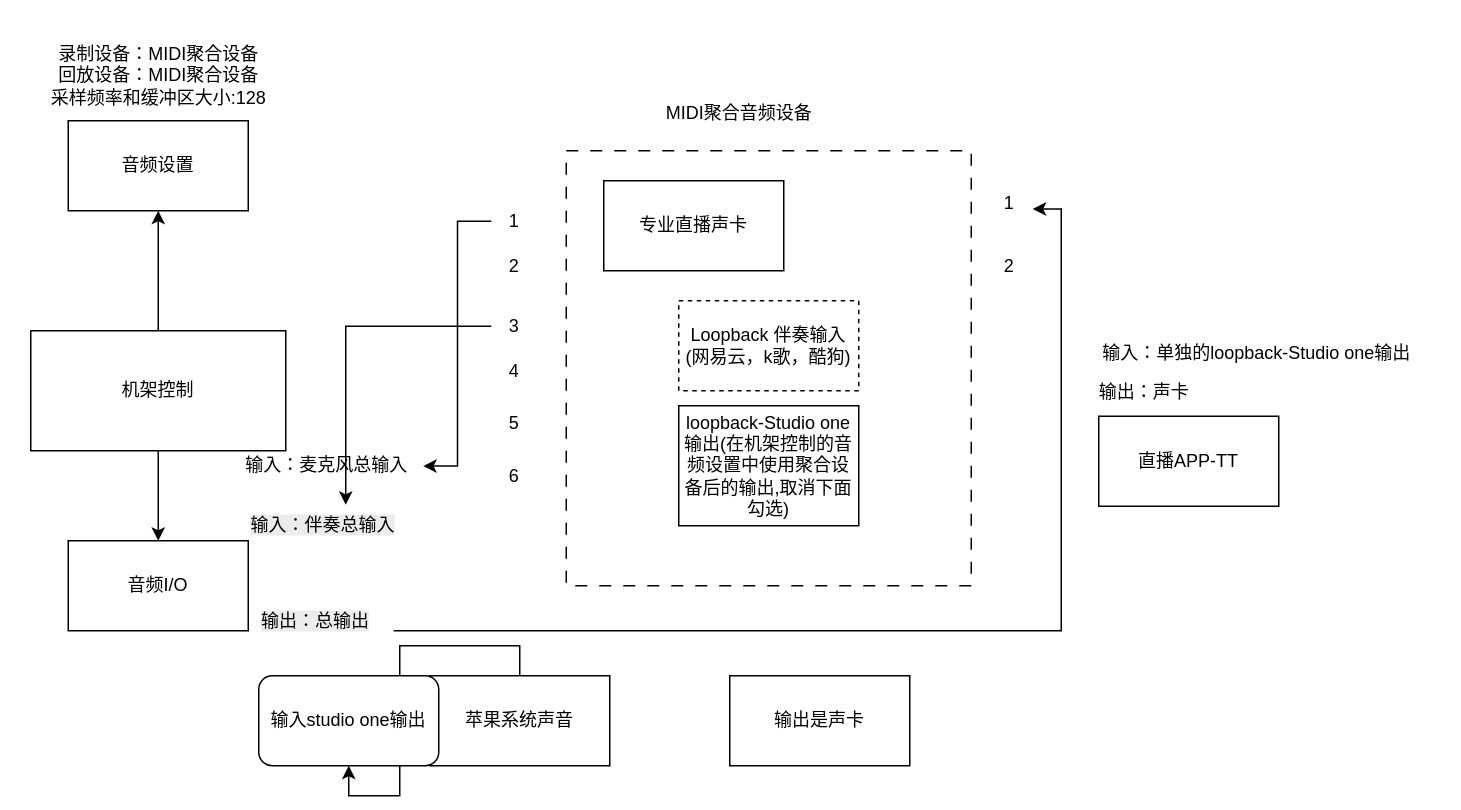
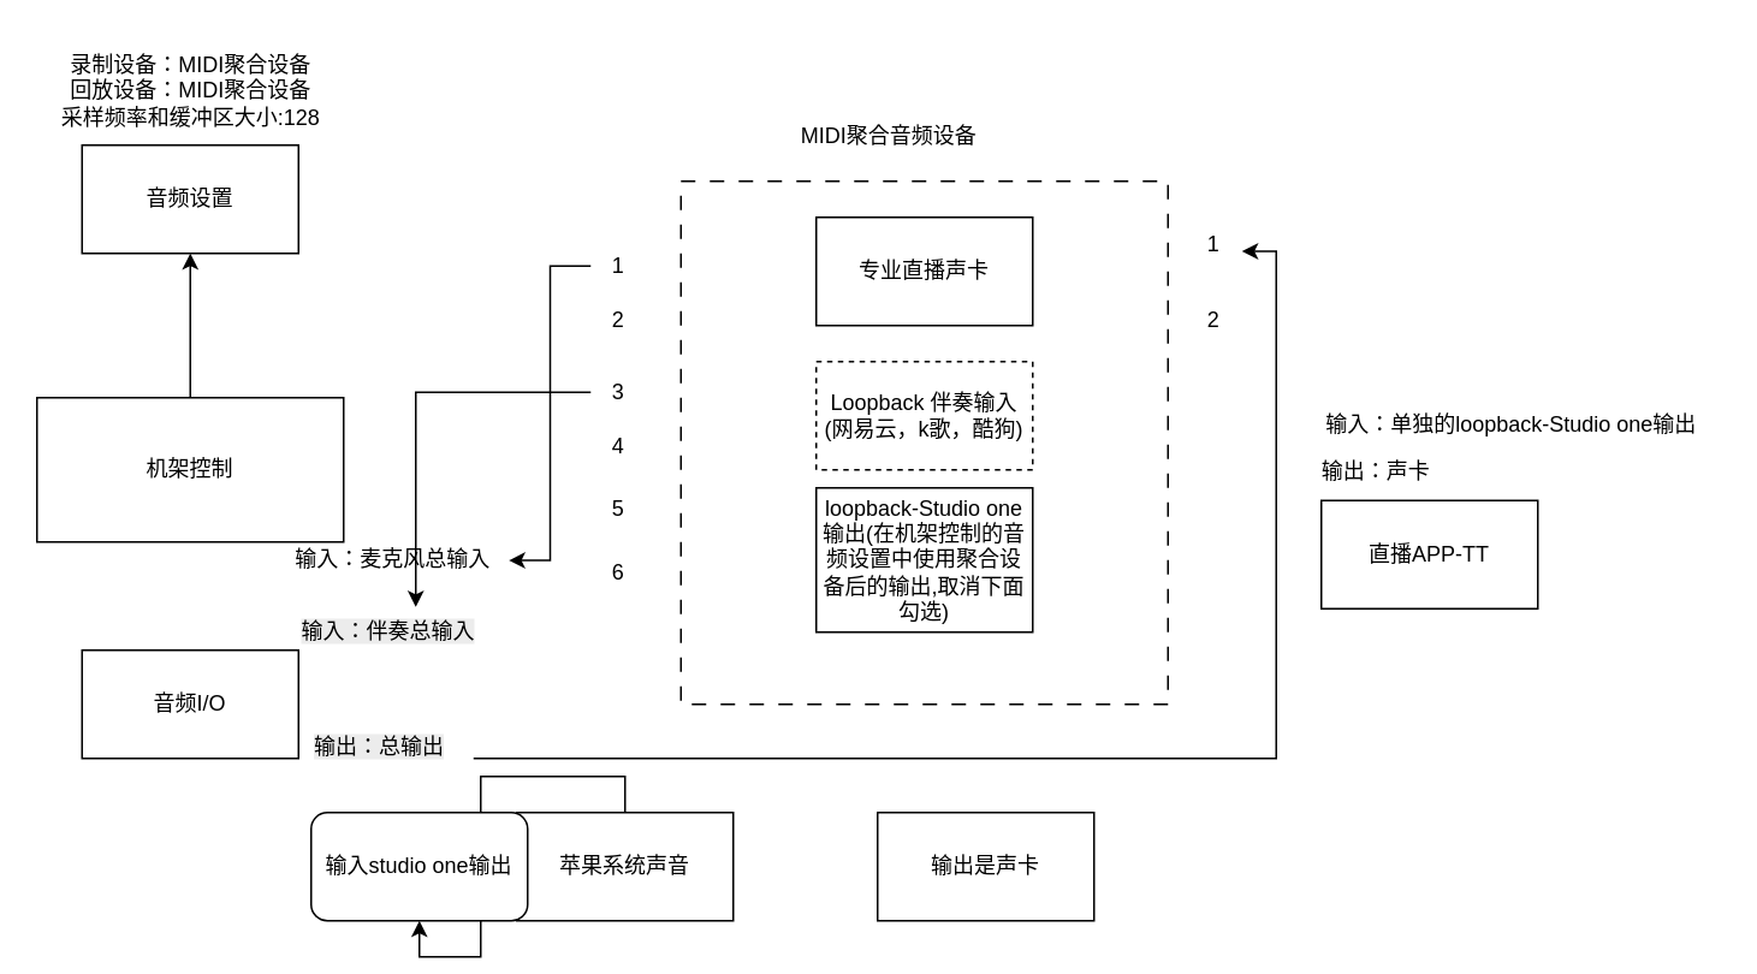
  <mxCell id="0" />
  <mxCell id="1" parent="0" />
  <mxCell id="2" value="" style="rounded=0;whiteSpace=wrap;html=1;dashed=1;dashPattern=8 8;" vertex="1" parent="1"><mxGeometry x="377" y="100" width="270" height="290" as="geometry" /></mxCell>
- <mxCell id="3" value="专业直播声卡" style="rounded=0;whiteSpace=wrap;html=1;" vertex="1" parent="1"><mxGeometry x="402" y="120" width="120" height="60" as="geometry" /></mxCell>
+ <mxCell id="3" value="专业直播声卡" style="rounded=0;whiteSpace=wrap;html=1;" vertex="1" parent="1"><mxGeometry x="452" y="120" width="120" height="60" as="geometry" /></mxCell>
  <mxCell id="4" style="edgeStyle=orthogonalEdgeStyle;rounded=0;orthogonalLoop=1;jettySize=auto;html=1;exitX=0.5;exitY=0;exitDx=0;exitDy=0;entryX=0.5;entryY=1;entryDx=0;entryDy=0;" edge="1" parent="1" source="6" target="10"><mxGeometry relative="1" as="geometry" /></mxCell>
- <mxCell id="5" style="edgeStyle=orthogonalEdgeStyle;rounded=0;orthogonalLoop=1;jettySize=auto;html=1;exitX=0.5;exitY=1;exitDx=0;exitDy=0;" edge="1" parent="1" source="6" target="12"><mxGeometry relative="1" as="geometry" /></mxCell>
  <mxCell id="6" value="机架控制" style="rounded=0;whiteSpace=wrap;html=1;" vertex="1" parent="1"><mxGeometry x="20" y="220" width="170" height="80" as="geometry" /></mxCell>
  <mxCell id="7" value="Loopback 伴奏输入(网易云，k歌，酷狗)" style="rounded=0;whiteSpace=wrap;html=1;dashed=1;" vertex="1" parent="1"><mxGeometry x="452" y="200" width="120" height="60" as="geometry" /></mxCell>
  <mxCell id="8" value="loopback-Studio one输出(在机架控制的音频设置中使用聚合设备后的输出,取消下面勾选)" style="rounded=0;whiteSpace=wrap;html=1;" vertex="1" parent="1"><mxGeometry x="452" y="270" width="120" height="80" as="geometry" /></mxCell>
  <mxCell id="9" value="MIDI聚合音频设备" style="text;html=1;align=center;verticalAlign=middle;resizable=0;points=[];autosize=1;strokeColor=none;fillColor=none;" vertex="1" parent="1"><mxGeometry x="432" y="60" width="120" height="30" as="geometry" /></mxCell>
  <mxCell id="10" value="音频设置" style="rounded=0;whiteSpace=wrap;html=1;" vertex="1" parent="1"><mxGeometry x="45" y="80" width="120" height="60" as="geometry" /></mxCell>
  <mxCell id="11" value="录制设备：MIDI聚合设备&lt;div&gt;回放设备：MIDI聚合设备&lt;/div&gt;&lt;div&gt;采样频率和缓冲区大小:128&lt;/div&gt;" style="text;html=1;align=center;verticalAlign=middle;resizable=0;points=[];autosize=1;strokeColor=none;fillColor=none;" vertex="1" parent="1"><mxGeometry x="20" width="170" height="60" as="geometry" y="20" /></mxCell>
  <mxCell id="12" value="音频I/O" style="whiteSpace=wrap;html=1;" vertex="1" parent="1"><mxGeometry x="45" y="360" width="120" height="60" as="geometry" /></mxCell>
  <mxCell id="13" value="输入：麦克风总输入&lt;div&gt;&lt;br&gt;&lt;/div&gt;" style="text;html=1;align=center;verticalAlign=middle;resizable=0;points=[];autosize=1;strokeColor=none;fillColor=none;" vertex="1" parent="1"><mxGeometry x="152" y="297" width="130" height="40" as="geometry" /></mxCell>
  <mxCell id="14" value="1" style="text;html=1;align=center;verticalAlign=middle;resizable=0;points=[];autosize=1;strokeColor=none;fillColor=none;" vertex="1" parent="1"><mxGeometry x="327" y="132" width="30" height="30" as="geometry" /></mxCell>
  <mxCell id="15" value="2" style="text;html=1;align=center;verticalAlign=middle;resizable=0;points=[];autosize=1;strokeColor=none;fillColor=none;" vertex="1" parent="1"><mxGeometry x="327" y="162" width="30" height="30" as="geometry" /></mxCell>
  <mxCell id="16" style="edgeStyle=orthogonalEdgeStyle;rounded=0;orthogonalLoop=1;jettySize=auto;html=1;entryX=0.5;entryY=0;entryDx=0;entryDy=0;" edge="1" parent="1" source="17" target="23"><mxGeometry relative="1" as="geometry" /></mxCell>
  <mxCell id="17" value="3" style="text;html=1;align=center;verticalAlign=middle;resizable=0;points=[];autosize=1;strokeColor=none;fillColor=none;" vertex="1" parent="1"><mxGeometry x="327" y="202" width="30" height="30" as="geometry" /></mxCell>
  <mxCell id="18" value="4" style="text;html=1;align=center;verticalAlign=middle;resizable=0;points=[];autosize=1;strokeColor=none;fillColor=none;" vertex="1" parent="1"><mxGeometry x="327" y="232" width="30" height="30" as="geometry" /></mxCell>
  <mxCell id="19" value="5" style="text;html=1;align=center;verticalAlign=middle;resizable=0;points=[];autosize=1;strokeColor=none;fillColor=none;" vertex="1" parent="1"><mxGeometry x="327" y="267" width="30" height="30" as="geometry" /></mxCell>
  <mxCell id="20" value="6" style="text;html=1;align=center;verticalAlign=middle;resizable=0;points=[];autosize=1;strokeColor=none;fillColor=none;" vertex="1" parent="1"><mxGeometry x="327" y="302" width="30" height="30" as="geometry" /></mxCell>
  <mxCell id="21" value="1" style="text;html=1;align=center;verticalAlign=middle;resizable=0;points=[];autosize=1;strokeColor=none;fillColor=none;" vertex="1" parent="1"><mxGeometry x="657" y="120" width="30" height="30" as="geometry" /></mxCell>
  <mxCell id="22" value="2" style="text;html=1;align=center;verticalAlign=middle;resizable=0;points=[];autosize=1;strokeColor=none;fillColor=none;" vertex="1" parent="1"><mxGeometry x="657" y="162" width="30" height="30" as="geometry" /></mxCell>
  <mxCell id="23" value="&lt;span style=&quot;color: rgb(0, 0, 0); font-family: Helvetica; font-size: 12px; font-style: normal; font-variant-ligatures: normal; font-variant-caps: normal; font-weight: 400; letter-spacing: normal; orphans: 2; text-align: center; text-indent: 0px; text-transform: none; widows: 2; word-spacing: 0px; -webkit-text-stroke-width: 0px; white-space: nowrap; background-color: rgb(236, 236, 236); text-decoration-thickness: initial; text-decoration-style: initial; text-decoration-color: initial; display: inline !important; float: none;&quot;&gt;输入：伴奏总输入&lt;/span&gt;" style="text;whiteSpace=wrap;html=1;" vertex="1" parent="1"><mxGeometry x="165" y="336" width="130" height="42" as="geometry" /></mxCell>
  <mxCell id="24" value="&lt;span style=&quot;color: rgb(0, 0, 0); font-family: Helvetica; font-size: 12px; font-style: normal; font-variant-ligatures: normal; font-variant-caps: normal; font-weight: 400; letter-spacing: normal; orphans: 2; text-align: center; text-indent: 0px; text-transform: none; widows: 2; word-spacing: 0px; -webkit-text-stroke-width: 0px; white-space: nowrap; background-color: rgb(236, 236, 236); text-decoration-thickness: initial; text-decoration-style: initial; text-decoration-color: initial; float: none; display: inline !important;&quot;&gt;输出：总输出&lt;/span&gt;" style="text;whiteSpace=wrap;html=1;" vertex="1" parent="1"><mxGeometry x="172" y="400" width="90" height="40" as="geometry" /></mxCell>
  <mxCell id="25" style="edgeStyle=orthogonalEdgeStyle;rounded=0;orthogonalLoop=1;jettySize=auto;html=1;entryX=0.997;entryY=0.33;entryDx=0;entryDy=0;entryPerimeter=0;" edge="1" parent="1" source="14" target="13"><mxGeometry relative="1" as="geometry" /></mxCell>
  <mxCell id="26" style="edgeStyle=orthogonalEdgeStyle;rounded=0;orthogonalLoop=1;jettySize=auto;html=1;exitX=1;exitY=0.5;exitDx=0;exitDy=0;entryX=1.033;entryY=0.627;entryDx=0;entryDy=0;entryPerimeter=0;" edge="1" parent="1" source="24" target="21"><mxGeometry relative="1" as="geometry" /></mxCell>
  <mxCell id="27" value="直播APP-TT" style="rounded=0;whiteSpace=wrap;html=1;" vertex="1" parent="1"><mxGeometry x="732" y="277" width="120" height="60" as="geometry" /></mxCell>
  <mxCell id="28" value="输入：单独的loopback-Studio one输出" style="text;html=1;align=center;verticalAlign=middle;resizable=0;points=[];autosize=1;strokeColor=none;fillColor=none;" vertex="1" parent="1"><mxGeometry x="722" y="220" width="230" height="30" as="geometry" /></mxCell>
  <mxCell id="29" value="" style="edgeStyle=orthogonalEdgeStyle;rounded=0;orthogonalLoop=1;jettySize=auto;html=1;" edge="1" parent="1" source="30" target="31"><mxGeometry relative="1" as="geometry" /></mxCell>
  <mxCell id="30" value="苹果系统声音" style="rounded=0;whiteSpace=wrap;html=1;" vertex="1" parent="1"><mxGeometry x="286" y="450" width="120" height="60" as="geometry" /></mxCell>
  <mxCell id="31" value="输入studio one输出" style="rounded=1;whiteSpace=wrap;html=1;" vertex="1" parent="1"><mxGeometry x="172" y="450" width="120" height="60" as="geometry" /></mxCell>
  <mxCell id="32" value="输出是声卡" style="whiteSpace=wrap;html=1;rounded=0;" vertex="1" parent="1"><mxGeometry x="486" y="450" width="120" height="60" as="geometry" /></mxCell>
  <mxCell id="33" value="输出：声卡" style="text;html=1;align=center;verticalAlign=middle;resizable=0;points=[];autosize=1;strokeColor=none;fillColor=none;" vertex="1" parent="1"><mxGeometry x="722" y="246" width="80" height="30" as="geometry" /></mxCell>
